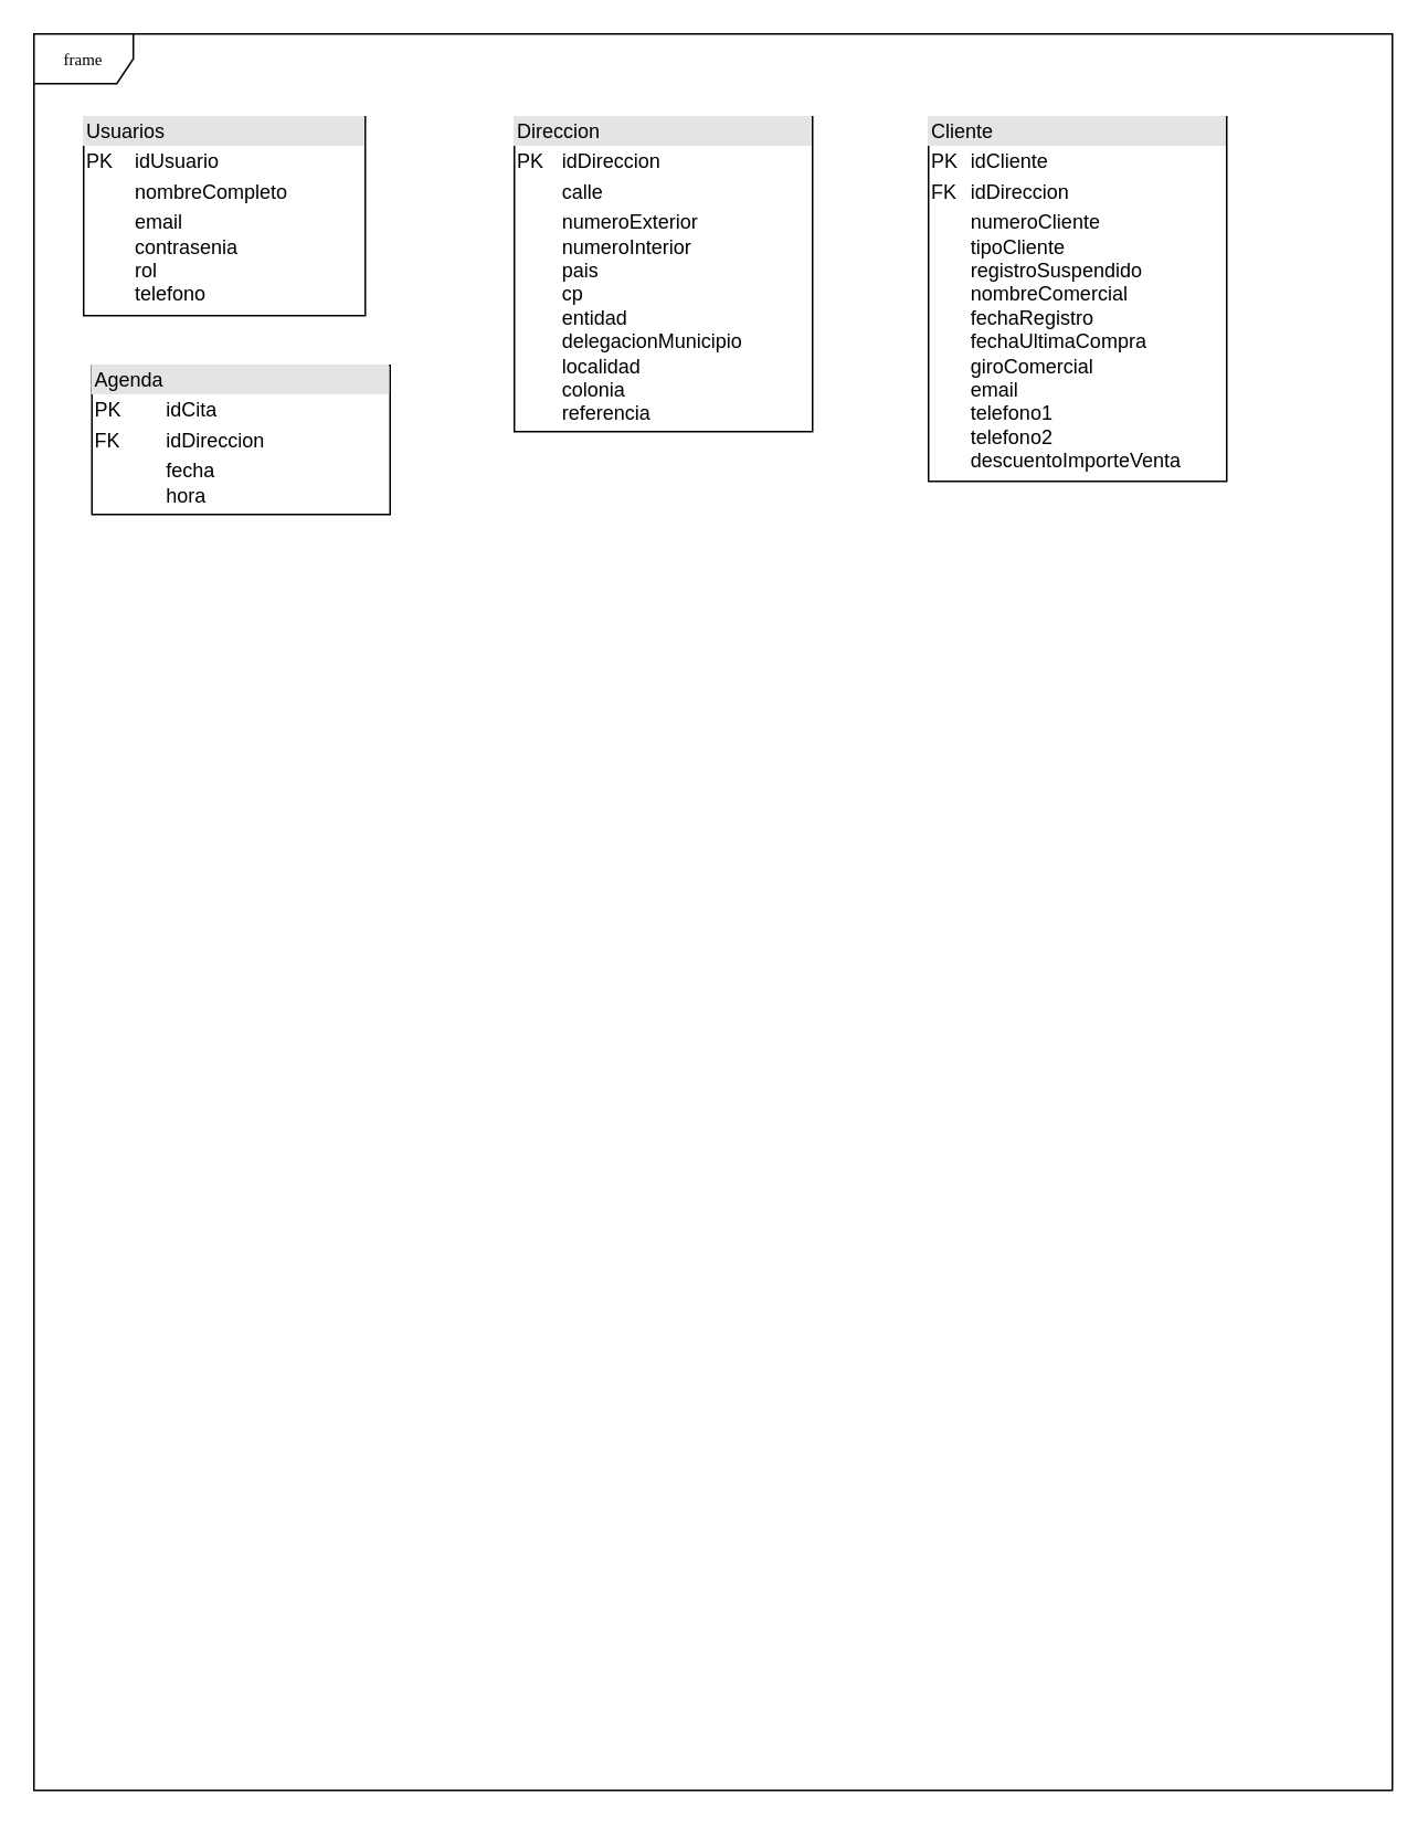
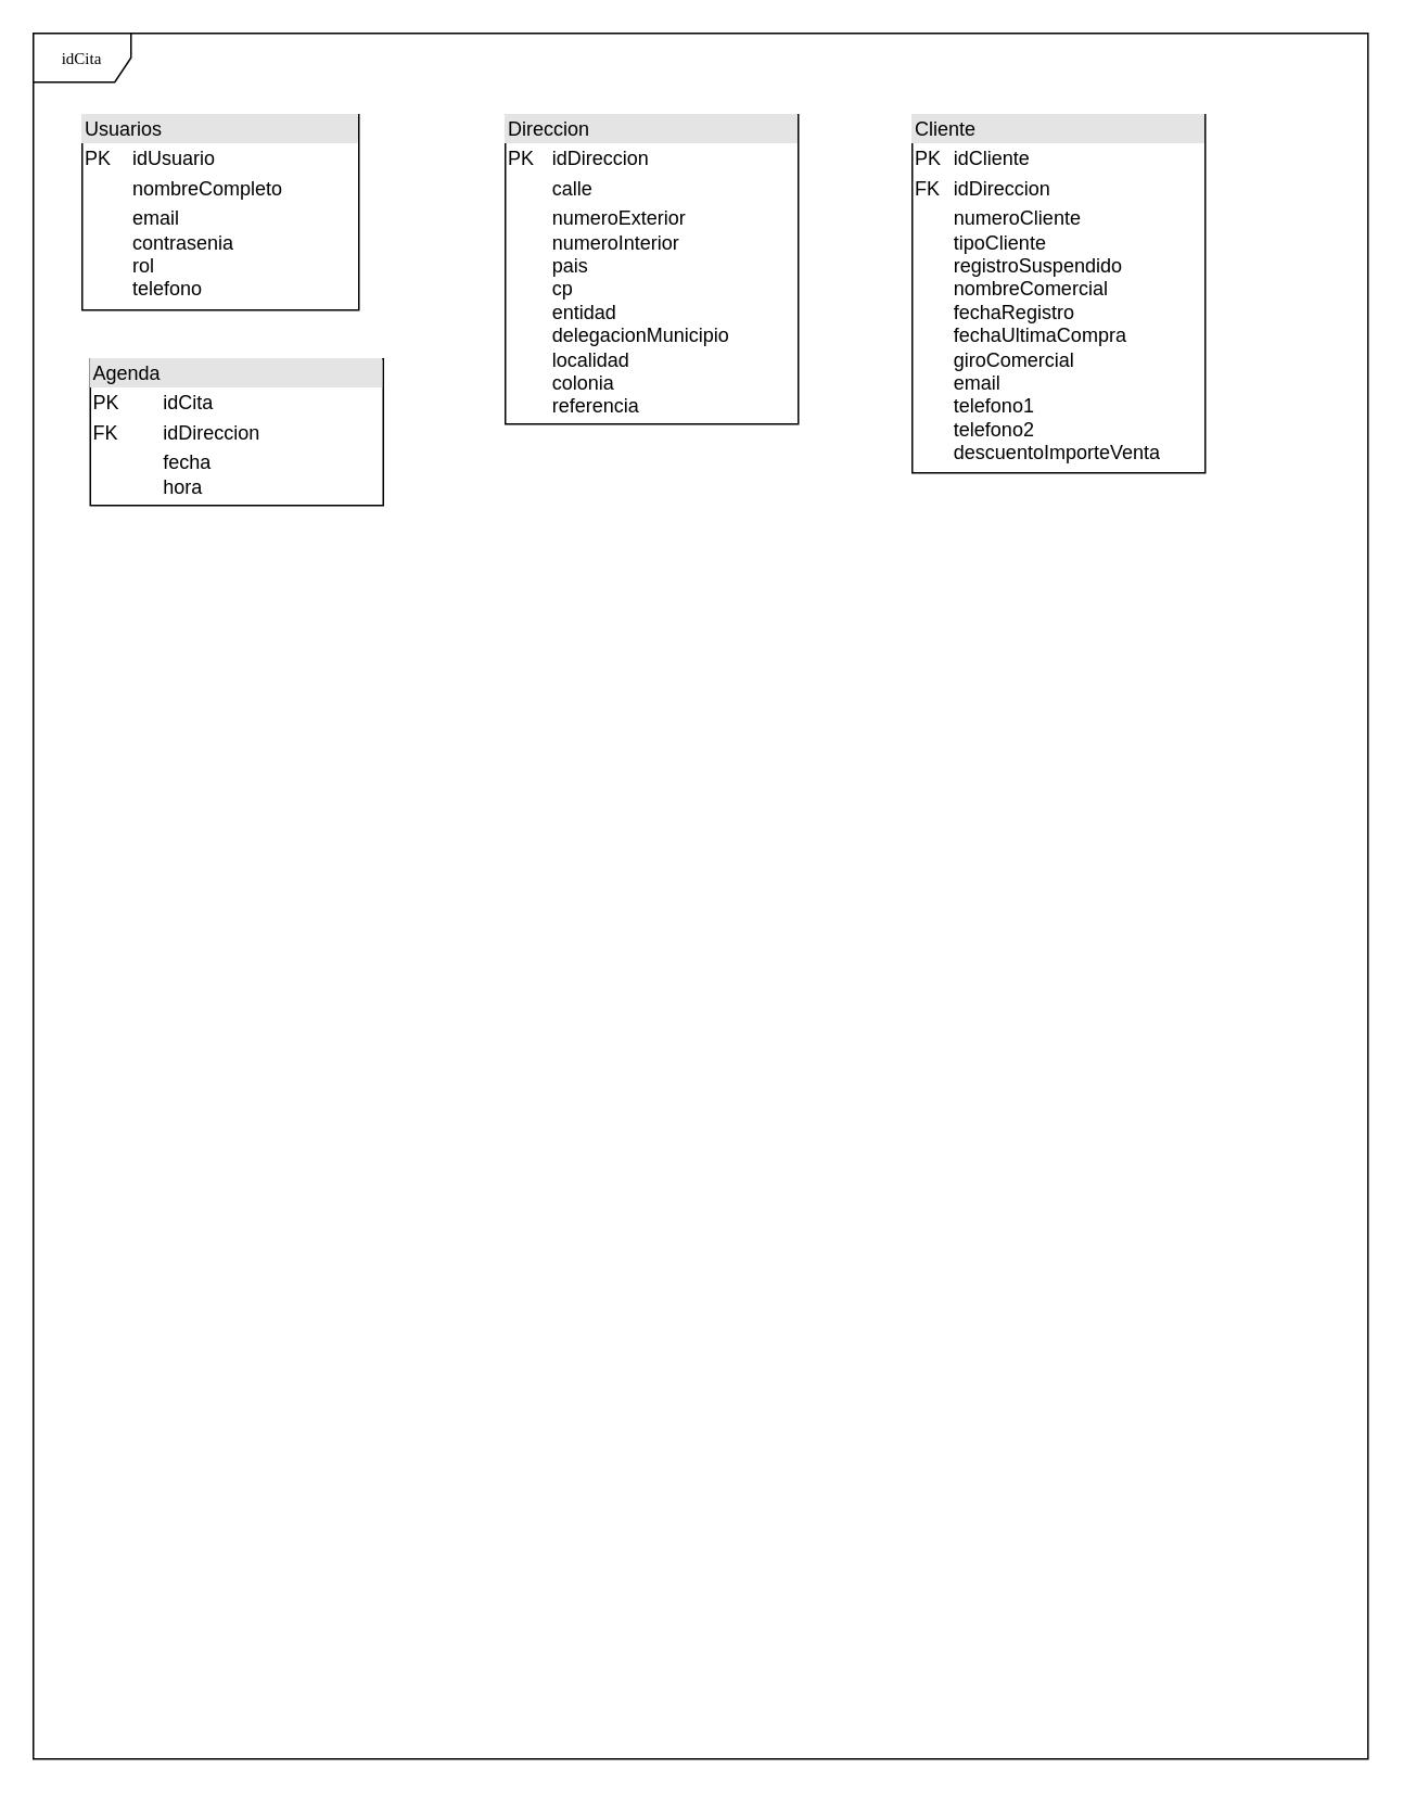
  <mxCell id="0" />
  <mxCell id="1" parent="0" />
- <mxCell id="2" value="frame" style="shape=umlFrame;whiteSpace=wrap;html=1;rounded=0;shadow=0;comic=0;labelBackgroundColor=none;strokeWidth=1;fontFamily=Verdana;fontSize=10;align=center;" parent="1" vertex="1"><mxGeometry x="20" y="20" width="820" height="1060" as="geometry" /></mxCell>
+ <mxCell id="2" value="idCita" style="shape=umlFrame;whiteSpace=wrap;html=1;rounded=0;shadow=0;comic=0;labelBackgroundColor=none;strokeWidth=1;fontFamily=Verdana;fontSize=10;align=center;" parent="1" vertex="1"><mxGeometry x="20" y="20" width="820" height="1060" as="geometry" /></mxCell>
  <mxCell id="3" value="&lt;div style=&quot;box-sizing:border-box;width:100%;background:#e4e4e4;padding:2px;&quot;&gt;Usuarios&lt;/div&gt;&lt;table style=&quot;width:100%;font-size:1em;&quot; cellpadding=&quot;2&quot; cellspacing=&quot;0&quot;&gt;&lt;tbody&gt;&lt;tr&gt;&lt;td&gt;PK&lt;/td&gt;&lt;td&gt;idUsuario&lt;/td&gt;&lt;/tr&gt;&lt;tr&gt;&lt;td&gt;&lt;br&gt;&lt;/td&gt;&lt;td&gt;nombreCompleto&lt;/td&gt;&lt;/tr&gt;&lt;tr&gt;&lt;td&gt;&lt;/td&gt;&lt;td&gt;email&lt;br&gt;contrasenia&lt;br&gt;rol&lt;br&gt;telefono&lt;/td&gt;&lt;/tr&gt;&lt;/tbody&gt;&lt;/table&gt;" style="verticalAlign=top;align=left;overflow=fill;html=1;whiteSpace=wrap;" vertex="1" parent="1"><mxGeometry x="50" y="70" width="170" height="120" as="geometry" /></mxCell>
  <mxCell id="4" value="&lt;div style=&quot;box-sizing:border-box;width:100%;background:#e4e4e4;padding:2px;&quot;&gt;Direccion&lt;/div&gt;&lt;table style=&quot;width:100%;font-size:1em;&quot; cellpadding=&quot;2&quot; cellspacing=&quot;0&quot;&gt;&lt;tbody&gt;&lt;tr&gt;&lt;td&gt;PK&lt;/td&gt;&lt;td&gt;idDireccion&lt;/td&gt;&lt;/tr&gt;&lt;tr&gt;&lt;td&gt;&lt;br&gt;&lt;/td&gt;&lt;td&gt;calle&lt;/td&gt;&lt;/tr&gt;&lt;tr&gt;&lt;td&gt;&lt;/td&gt;&lt;td&gt;numeroExterior&lt;br&gt;numeroInterior&lt;br&gt;pais&lt;br&gt;cp&lt;br&gt;entidad&lt;br&gt;delegacionMunicipio&lt;br&gt;localidad&lt;br&gt;colonia&lt;br&gt;referencia&lt;/td&gt;&lt;/tr&gt;&lt;/tbody&gt;&lt;/table&gt;" style="verticalAlign=top;align=left;overflow=fill;html=1;whiteSpace=wrap;" vertex="1" parent="1"><mxGeometry x="310" y="70" width="180" height="190" as="geometry" /></mxCell>
  <mxCell id="5" value="&lt;div style=&quot;box-sizing:border-box;width:100%;background:#e4e4e4;padding:2px;&quot;&gt;Agenda&lt;/div&gt;&lt;table style=&quot;width:100%;font-size:1em;&quot; cellpadding=&quot;2&quot; cellspacing=&quot;0&quot;&gt;&lt;tbody&gt;&lt;tr&gt;&lt;td&gt;PK&lt;/td&gt;&lt;td&gt;idCita&lt;/td&gt;&lt;/tr&gt;&lt;tr&gt;&lt;td&gt;FK&lt;/td&gt;&lt;td&gt;idDireccion&lt;/td&gt;&lt;/tr&gt;&lt;tr&gt;&lt;td&gt;&lt;/td&gt;&lt;td&gt;fecha&lt;br&gt;hora&lt;br&gt;&lt;/td&gt;&lt;/tr&gt;&lt;/tbody&gt;&lt;/table&gt;" style="verticalAlign=top;align=left;overflow=fill;html=1;whiteSpace=wrap;" vertex="1" parent="1"><mxGeometry x="55" y="220" width="180" height="90" as="geometry" /></mxCell>
  <mxCell id="6" value="&lt;div style=&quot;box-sizing:border-box;width:100%;background:#e4e4e4;padding:2px;&quot;&gt;Cliente&lt;/div&gt;&lt;table style=&quot;width:100%;font-size:1em;&quot; cellpadding=&quot;2&quot; cellspacing=&quot;0&quot;&gt;&lt;tbody&gt;&lt;tr&gt;&lt;td&gt;PK&lt;/td&gt;&lt;td&gt;idCliente&lt;/td&gt;&lt;/tr&gt;&lt;tr&gt;&lt;td&gt;FK&lt;/td&gt;&lt;td&gt;idDireccion&lt;/td&gt;&lt;/tr&gt;&lt;tr&gt;&lt;td&gt;&lt;/td&gt;&lt;td&gt;numeroCliente&lt;br&gt;tipoCliente&lt;br style=&quot;border-color: var(--border-color);&quot;&gt;registroSuspendido&lt;br style=&quot;border-color: var(--border-color);&quot;&gt;nombreComercial&lt;br style=&quot;border-color: var(--border-color);&quot;&gt;fechaRegistro&lt;br style=&quot;border-color: var(--border-color);&quot;&gt;fechaUltimaCompra&lt;br style=&quot;border-color: var(--border-color);&quot;&gt;giroComercial&lt;br style=&quot;border-color: var(--border-color);&quot;&gt;email&lt;br style=&quot;border-color: var(--border-color);&quot;&gt;telefono1&lt;br style=&quot;border-color: var(--border-color);&quot;&gt;telefono2&lt;br style=&quot;border-color: var(--border-color);&quot;&gt;descuentoImporteVenta&lt;br&gt;&lt;/td&gt;&lt;/tr&gt;&lt;/tbody&gt;&lt;/table&gt;" style="verticalAlign=top;align=left;overflow=fill;html=1;whiteSpace=wrap;" vertex="1" parent="1"><mxGeometry x="560" y="70" width="180" height="220" as="geometry" /></mxCell>
